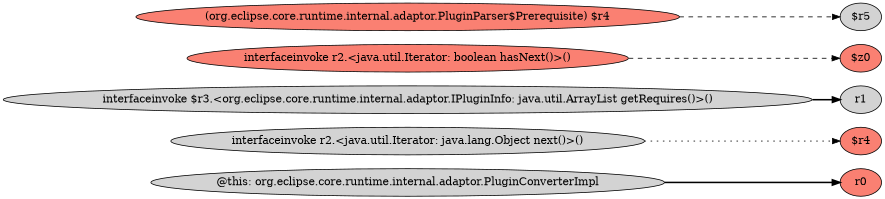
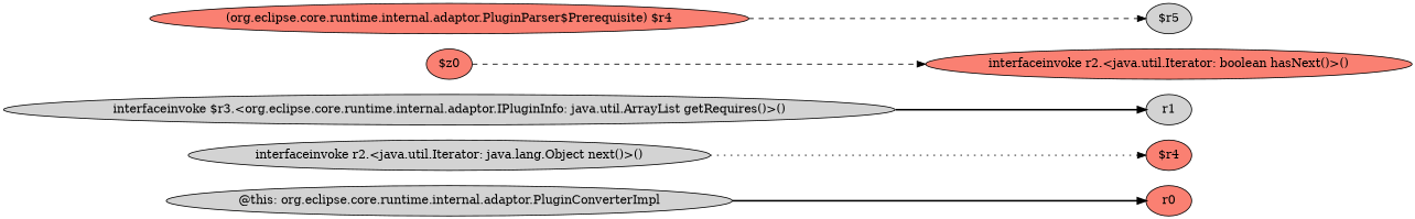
  digraph {
    rankdir=LR
    node [fillcolor=lightgrey style=filled]
    edge [style=bold]
    n1 [label="@this: org.eclipse.core.runtime.internal.adaptor.PluginConverterImpl"]
    n2 [fillcolor=salmon label=r0]
    n3 [label="interfaceinvoke r2.<java.util.Iterator: java.lang.Object next()>()"]
    n4 [fillcolor=salmon label="$r4"]
    n5 [label="interfaceinvoke $r3.<org.eclipse.core.runtime.internal.adaptor.IPluginInfo: java.util.ArrayList getRequires()>()"]
    n6 [label=r1]
    n7 [fillcolor=salmon label="interfaceinvoke r2.<java.util.Iterator: boolean hasNext()>()"]
    n8 [fillcolor=salmon label="$z0"]
    n9 [fillcolor=salmon label="(org.eclipse.core.runtime.internal.adaptor.PluginParser$Prerequisite) $r4"]
    n10 [label="$r5"]
    n1 -> n2
    n3 -> n4 [style=dotted]
    n5 -> n6
-   n7 -> n8 [style=dashed]
+   n8 -> n7 [style=dashed]
    n9 -> n10 [style=dashed]
  }
